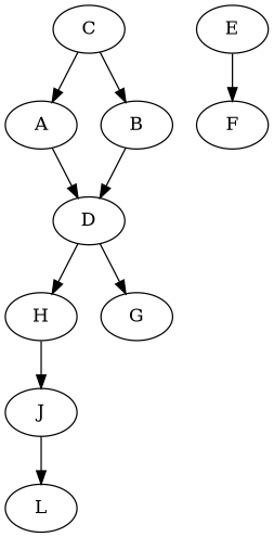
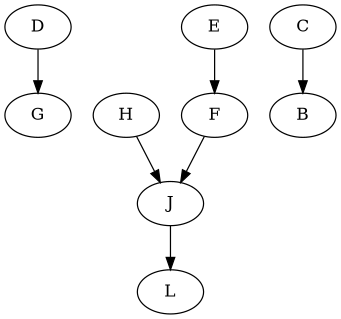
  digraph {
-   A
    D
    H
    G
    J
    B
    C
    L
    E
    F
-   A -> D
-   D -> H
    D -> G
    H -> J
    J -> L
-   B -> D
-   C -> A
    C -> B
    E -> F
+   F -> J
  }
